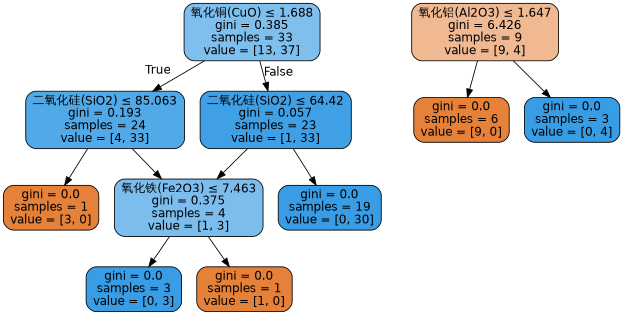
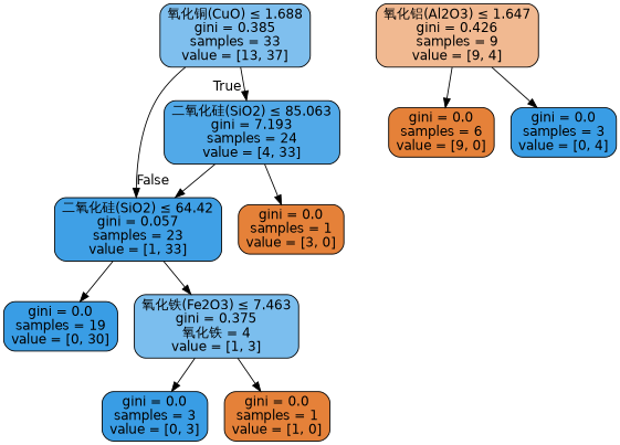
  digraph {
    fontname="DejaVu Sans"
    node [color=black fillcolor="#e58139" fontname="DejaVu Sans" shape=box style="filled, rounded"]
    edge [fontname="DejaVu Sans"]
    n1 [fillcolor="#7fbfee" label=<氧化铜(CuO) &le; 1.688<br/>gini = 0.385<br/>samples = 33<br/>value = [13, 37]>]
-   n2 [fillcolor="#51a9e8" label=<二氧化硅(SiO2) &le; 85.063<br/>gini = 0.193<br/>samples = 24<br/>value = [4, 33]>]
+   n2 [fillcolor="#51a9e8" label=<二氧化硅(SiO2) &le; 85.063<br/>gini = 7.193<br/>samples = 24<br/>value = [4, 33]>]
    n3 [fillcolor="#3fa0e6" label=<二氧化硅(SiO2) &le; 64.42<br/>gini = 0.057<br/>samples = 23<br/>value = [1, 33]>]
    n4 [label=<gini = 0.0<br/>samples = 1<br/>value = [3, 0]>]
-   n5 [fillcolor="#f1b991" label=<氧化铝(Al2O3) &le; 1.647<br/>gini = 6.426<br/>samples = 9<br/>value = [9, 4]>]
+   n5 [fillcolor="#f1b991" label=<氧化铝(Al2O3) &le; 1.647<br/>gini = 0.426<br/>samples = 9<br/>value = [9, 4]>]
    n6 [label=<gini = 0.0<br/>samples = 6<br/>value = [9, 0]>]
    n7 [fillcolor="#399de5" label=<gini = 0.0<br/>samples = 3<br/>value = [0, 4]>]
    n8 [fillcolor="#399de5" label=<gini = 0.0<br/>samples = 19<br/>value = [0, 30]>]
-   n9 [fillcolor="#7bbeee" label=<氧化铁(Fe2O3) &le; 7.463<br/>gini = 0.375<br/>samples = 4<br/>value = [1, 3]>]
+   n9 [fillcolor="#7bbeee" label=<氧化铁(Fe2O3) &le; 7.463<br/>gini = 0.375<br/>氧化铁 = 4<br/>value = [1, 3]>]
    n10 [fillcolor="#399de5" label=<gini = 0.0<br/>samples = 3<br/>value = [0, 3]>]
    n11 [label=<gini = 0.0<br/>samples = 1<br/>value = [1, 0]>]
    n1 -> n2 [headlabel=True labelangle=45 labeldistance=2.5]
    n1 -> n3 [headlabel=False labelangle=-45 labeldistance=2.5]
-   n2 -> n9
+   n2 -> n3
    n2 -> n4
    n3 -> n8
    n3 -> n9
    n5 -> n6
    n5 -> n7
    n9 -> n10
    n9 -> n11
  }
